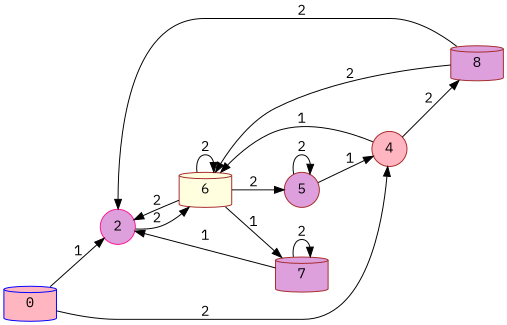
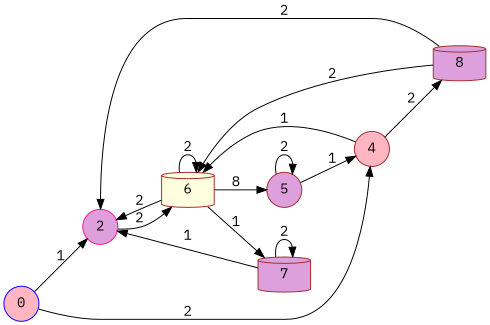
  digraph {
    fontname="IBM Plex Mono"
    rankdir=LR
    node [color=brown fillcolor=plum fontname="IBM Plex Mono" shape=circle style=filled]
    edge [fontname="IBM Plex Mono"]
-   0 [color=blue fillcolor=lightpink shape=cylinder]
+   0 [color=blue fillcolor=lightpink]
    2 [color=deeppink]
    4 [fillcolor=lightpink]
    6 [fillcolor=lightyellow shape=cylinder]
    n5 [label=8 shape=cylinder]
    5
    7 [shape=cylinder]
    0 -> 2 [label=1]
    0 -> 4 [label=2]
    2 -> 6 [label=2]
    4 -> 6 [label=1]
    4 -> n5 [label=2]
    6 -> 2 [label=2]
    6 -> 6 [label=2]
-   6 -> 5 [label=2]
+   6 -> 5 [label=8]
    6 -> 7 [label=1]
    n5 -> 2 [label=2]
    n5 -> 6 [label=2]
    5 -> 4 [label=1]
    5 -> 5 [label=2]
    7 -> 2 [label=1]
    7 -> 7 [label=2]
  }
